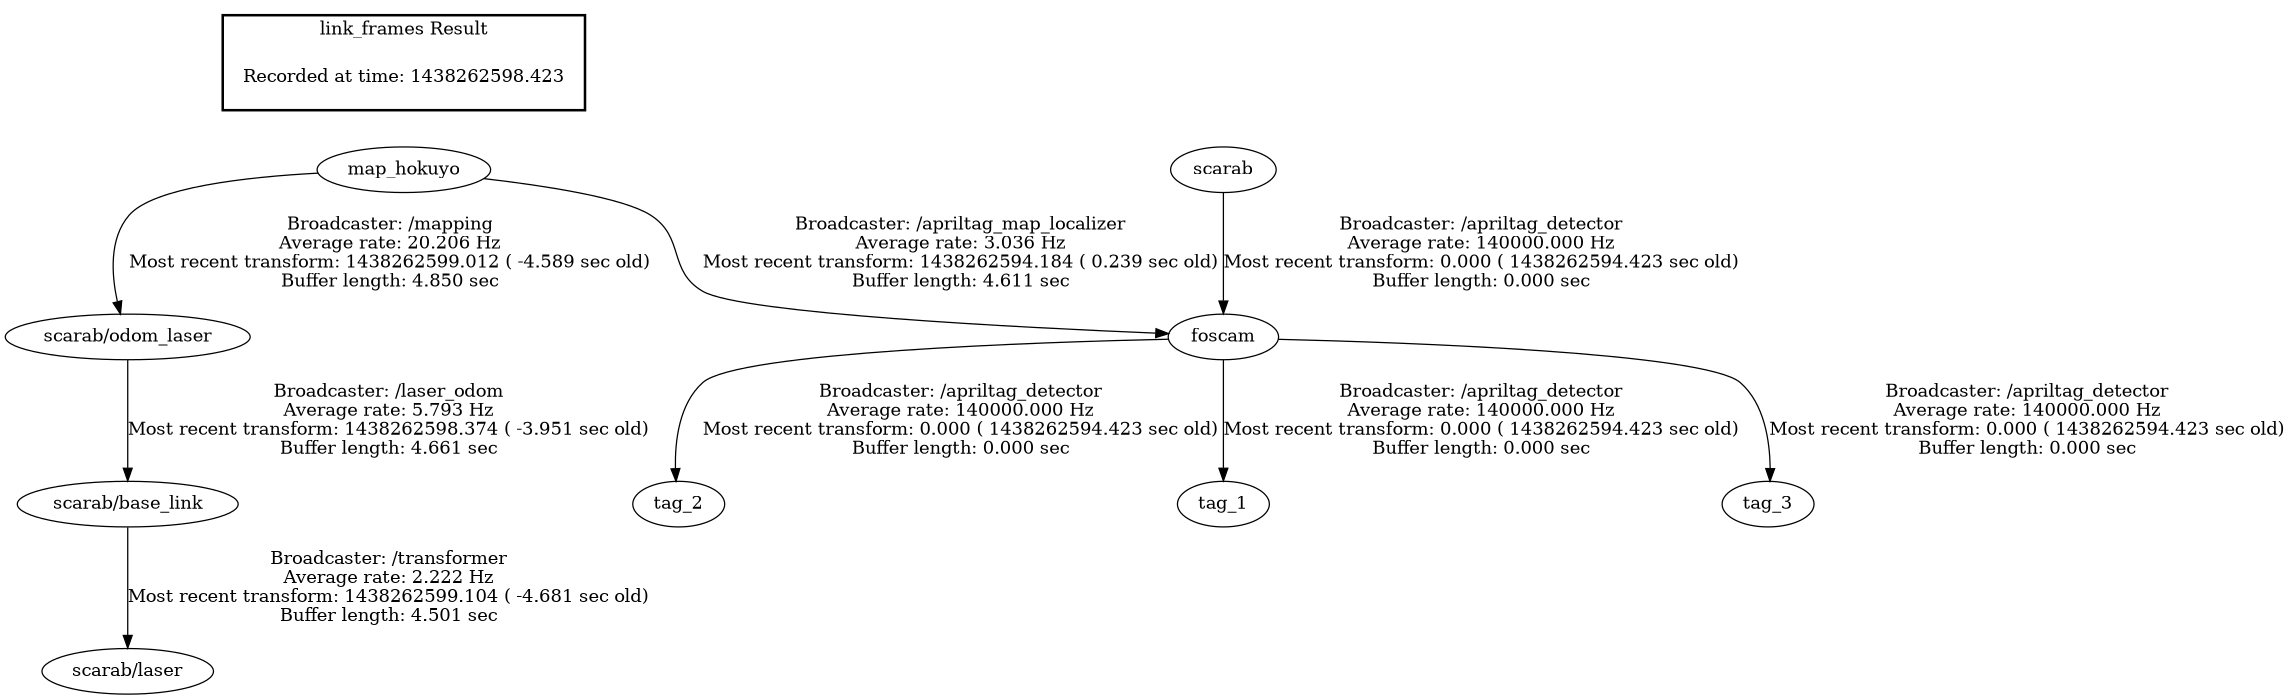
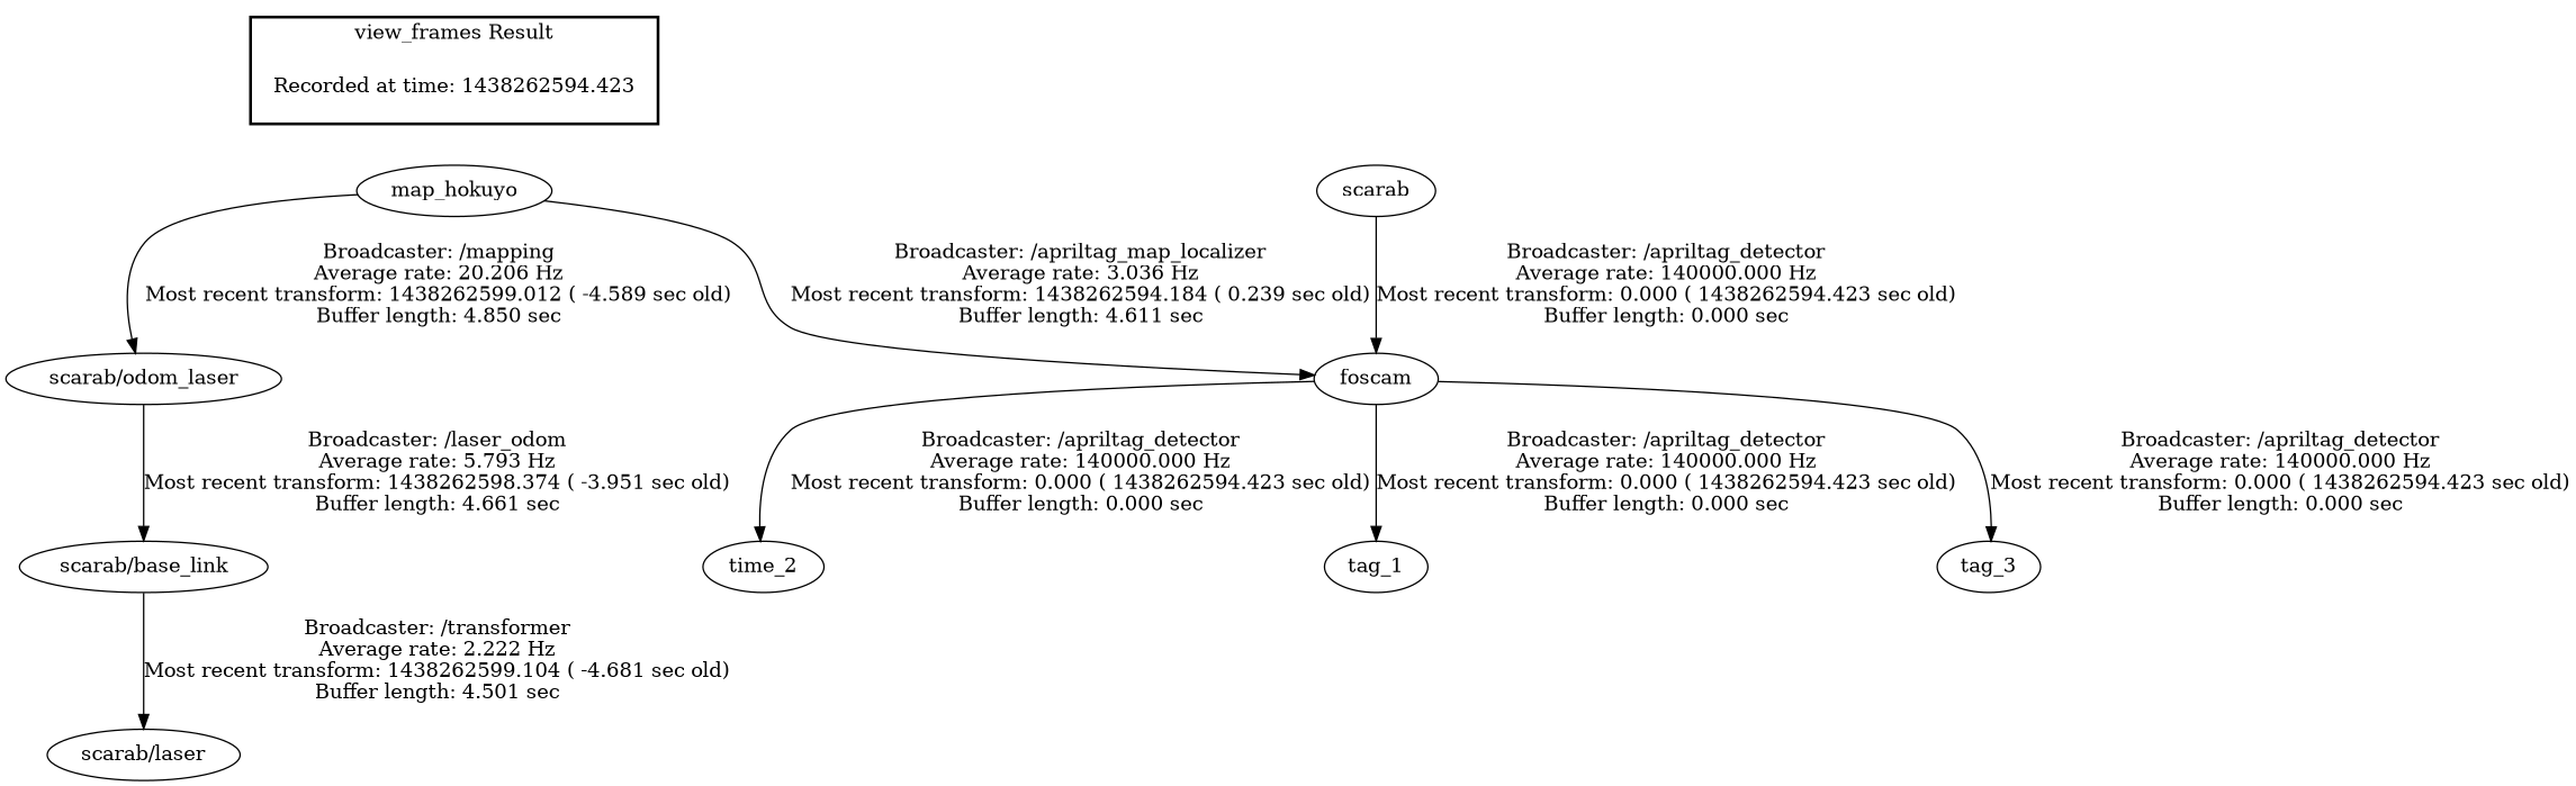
  digraph {
-   "Recorded at time: 1438262594.423" [shape=plaintext label="Recorded at time: 1438262598.423"]
+   "Recorded at time: 1438262594.423" [shape=plaintext]
    map_hokuyo
    "scarab/base_link"
    "scarab/laser"
    "scarab/odom_laser"
    foscam
-   tag_2
+   tag_2 [label=time_2]
    tag_1
    tag_3
    scarab
    subgraph cluster_1 {
      color=black
-     label="link_frames Result"
+     label="view_frames Result"
      style=bold
      "Recorded at time: 1438262594.423"
    }
    "Recorded at time: 1438262594.423" -> map_hokuyo [style=invis]
    map_hokuyo -> "scarab/odom_laser" [label="Broadcaster: /mapping\nAverage rate: 20.206 Hz\nMost recent transform: 1438262599.012 ( -4.589 sec old)\nBuffer length: 4.850 sec\n"]
    map_hokuyo -> foscam [label="Broadcaster: /apriltag_map_localizer\nAverage rate: 3.036 Hz\nMost recent transform: 1438262594.184 ( 0.239 sec old)\nBuffer length: 4.611 sec\n"]
    "scarab/base_link" -> "scarab/laser" [label="Broadcaster: /transformer\nAverage rate: 2.222 Hz\nMost recent transform: 1438262599.104 ( -4.681 sec old)\nBuffer length: 4.501 sec\n"]
    "scarab/odom_laser" -> "scarab/base_link" [label="Broadcaster: /laser_odom\nAverage rate: 5.793 Hz\nMost recent transform: 1438262598.374 ( -3.951 sec old)\nBuffer length: 4.661 sec\n"]
    foscam -> tag_2 [label="Broadcaster: /apriltag_detector\nAverage rate: 140000.000 Hz\nMost recent transform: 0.000 ( 1438262594.423 sec old)\nBuffer length: 0.000 sec\n"]
    foscam -> tag_1 [label="Broadcaster: /apriltag_detector\nAverage rate: 140000.000 Hz\nMost recent transform: 0.000 ( 1438262594.423 sec old)\nBuffer length: 0.000 sec\n"]
    foscam -> tag_3 [label="Broadcaster: /apriltag_detector\nAverage rate: 140000.000 Hz\nMost recent transform: 0.000 ( 1438262594.423 sec old)\nBuffer length: 0.000 sec\n"]
    scarab -> foscam [label="Broadcaster: /apriltag_detector\nAverage rate: 140000.000 Hz\nMost recent transform: 0.000 ( 1438262594.423 sec old)\nBuffer length: 0.000 sec\n"]
  }
